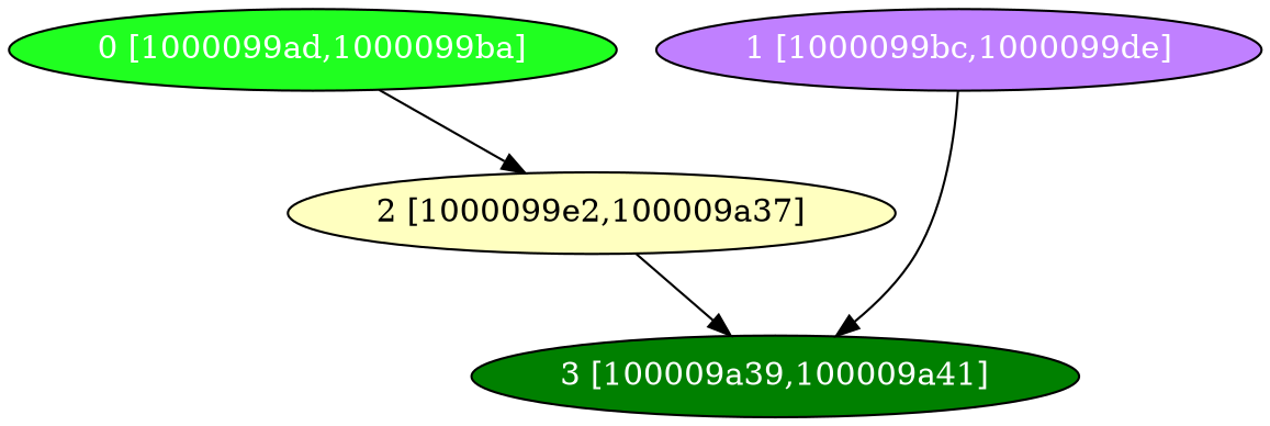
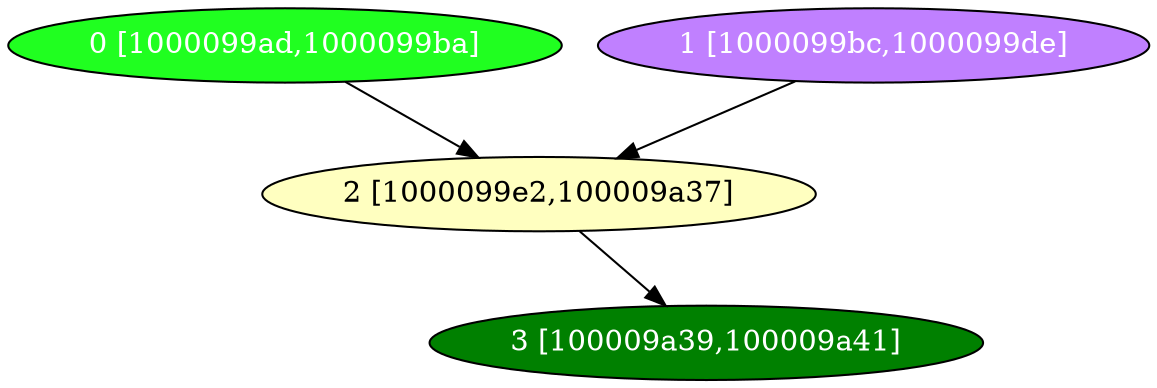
  digraph {
    node [fontcolor="#ffffff" shape=oval style=filled]
    n1 [fillcolor="#20FF20" label="0 [1000099ad,1000099ba]"]
    n2 [fillcolor="#FFFFC0" fontcolor="#000000" label="2 [1000099e2,100009a37]"]
    n3 [fillcolor="#C080FF" label="1 [1000099bc,1000099de]"]
    n4 [fillcolor="#008000" label="3 [100009a39,100009a41]"]
    n1 -> n2
    n2 -> n4
-   n3 -> n4
+   n3 -> n2
  }
